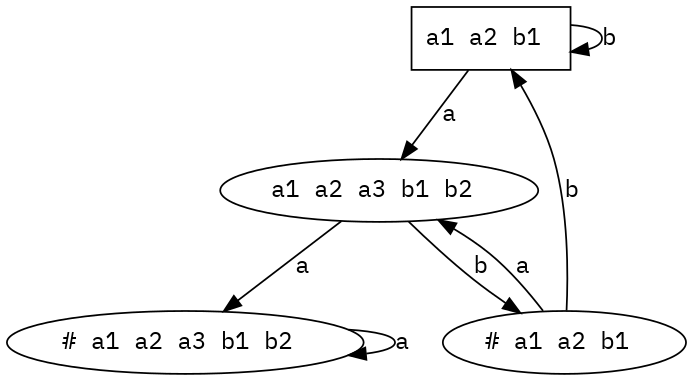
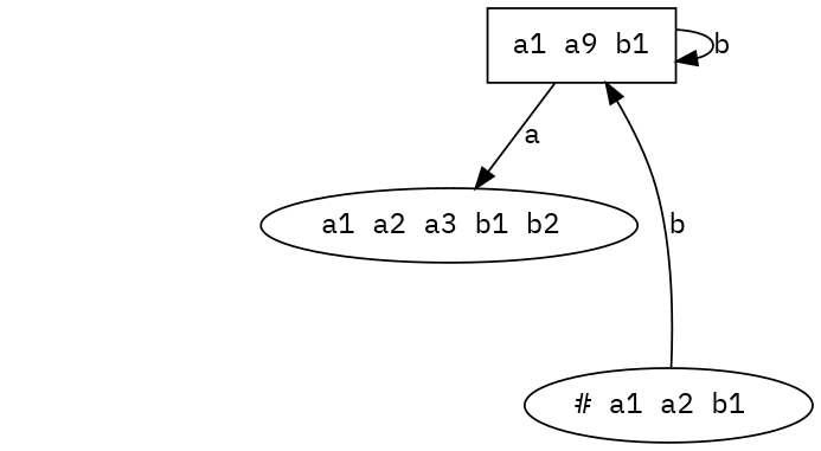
  digraph {
    fontname="IBM Plex Mono"
    node [fontname="IBM Plex Mono"]
    edge [fontname="IBM Plex Mono"]
-   "a1 a2 b1 " [shape=rect]
+   "a1 a2 b1 " [shape=rect label="a1 a9 b1"]
    "a1 a2 a3 b1 b2 "
-   "# a1 a2 a3 b1 b2 "
    "# a1 a2 b1 "
    "a1 a2 b1 " -> "a1 a2 b1 " [label=b]
    "a1 a2 b1 " -> "a1 a2 a3 b1 b2 " [label=a]
-   "a1 a2 a3 b1 b2 " -> "# a1 a2 a3 b1 b2 " [label=a]
-   "a1 a2 a3 b1 b2 " -> "# a1 a2 b1 " [label=b]
-   "# a1 a2 a3 b1 b2 " -> "# a1 a2 a3 b1 b2 " [label=a]
    "# a1 a2 b1 " -> "a1 a2 b1 " [label=b]
-   "# a1 a2 b1 " -> "a1 a2 a3 b1 b2 " [label=a]
  }
